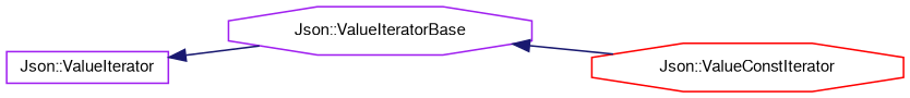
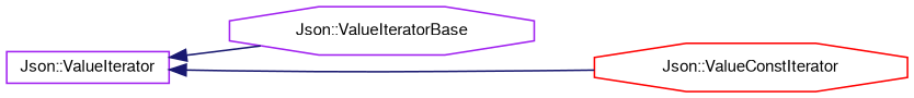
  digraph {
    rankdir=LR
    node [color=purple fillcolor=white fontname=FreeSans fontsize=10 shape=octagon style=filled]
    edge [color=midnightblue dir=back fontname=FreeSans fontsize=10 labelfontname=FreeSans labelfontsize=10 style=solid]
    n1 [height=0.2 label="Json::ValueIteratorBase" width=0.4]
    n2 [color=red height=0.2 label="Json::ValueConstIterator" width=0.4]
    n3 [height=0.2 label="Json::ValueIterator" shape=box width=0.4]
-   n1 -> n2
+   n3 -> n2
    n3 -> n1
  }
